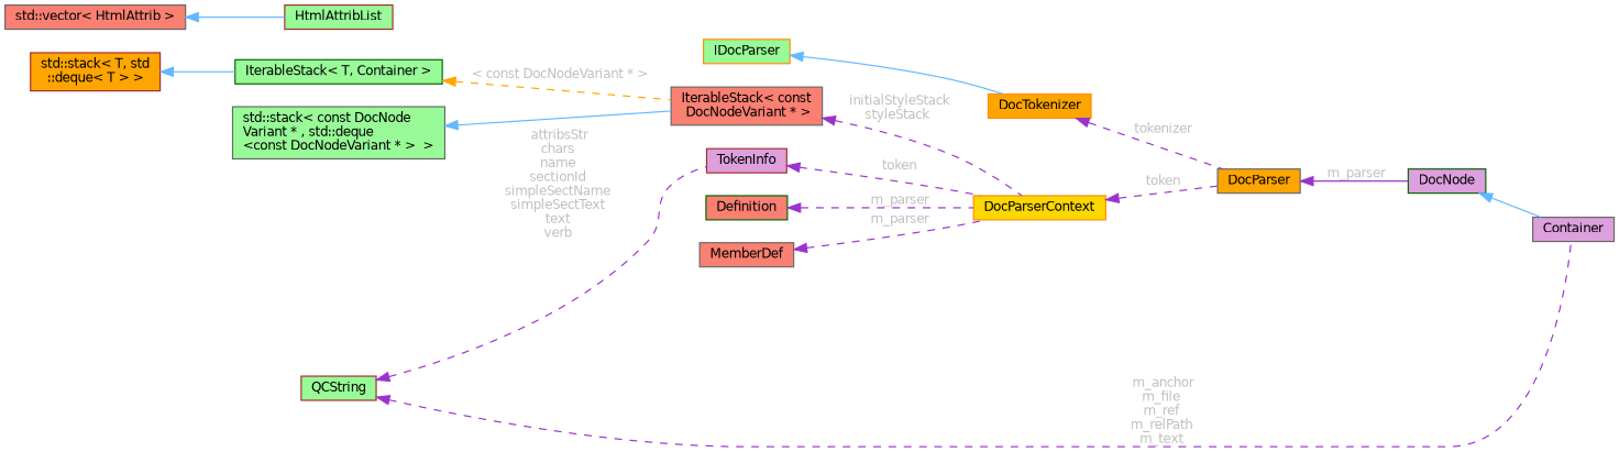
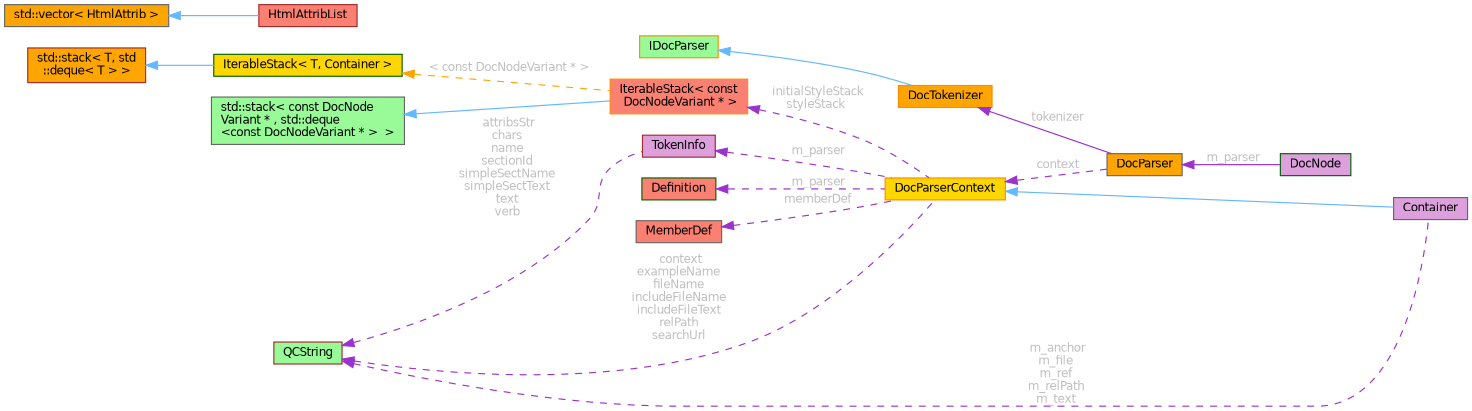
  digraph {
    rankdir=LR
    node [color=gray40 fillcolor=palegreen fontname=Helvetica fontsize=10 shape=box style=filled]
    edge [color=darkorchid3 dir=back fontname=Helvetica fontsize=10 labelfontname=Helvetica labelfontsize=10 style=dashed fontcolor=grey]
    n1 [fillcolor=plum fontcolor=black height=0.2 label=Container width=0.4]
    n2 [color=darkgreen fillcolor=plum height=0.2 label=DocNode width=0.4]
    n3 [fillcolor=orange height=0.2 label=DocParser width=0.4]
    n4 [color=darkorange height=0.2 label=IDocParser width=0.4]
    n5 [color=darkorange fillcolor=orange height=0.2 label=DocTokenizer width=0.4]
    n6 [color=darkorange fillcolor=gold height=0.2 label=DocParserContext width=0.4]
    n7 [color=darkgreen fillcolor=salmon height=0.2 label=Definition width=0.4]
    n8 [fillcolor=salmon height=0.2 label=MemberDef width=0.4]
    n9 [color=brown height=0.2 label=QCString width=0.4]
    n10 [color=brown fillcolor=plum height=0.2 label=TokenInfo width=0.4]
-   n11 [fillcolor=salmon height=0.2 label="IterableStack\< const\l DocNodeVariant * \>" width=0.4]
+   n11 [color=darkorange fillcolor=salmon height=0.2 label="IterableStack\< const\l DocNodeVariant * \>" width=0.4]
    n12 [height=0.2 label="std::stack\< const DocNode\lVariant * , std::deque\l\<const DocNodeVariant * \>  \>" width=0.4]
-   n13 [color=darkgreen height=0.2 label="IterableStack\< T, Container \>" width=0.4]
+   n13 [color=darkgreen fillcolor=gold height=0.2 label="IterableStack\< T, Container \>" width=0.4]
    n14 [color=brown fillcolor=orange height=0.2 label="std::stack\< T, std\l::deque\< T \> \>" width=0.4]
-   n15 [color=brown height=0.2 label=HtmlAttribList width=0.4]
-   n16 [fillcolor=salmon height=0.2 label="std::vector\< HtmlAttrib \>" width=0.4]
-   n2 -> n1 [color=steelblue1 style=solid fontcolor=""]
+   n15 [color=brown fillcolor=salmon height=0.2 label=HtmlAttribList width=0.4]
+   n16 [fillcolor=orange height=0.2 label="std::vector\< HtmlAttrib \>" width=0.4]
+   n6 -> n1 [color=steelblue1 style=solid fontcolor=""]
    n3 -> n2 [label=" m_parser" style=solid]
    n4 -> n5 [color=steelblue1 style=solid fontcolor=""]
-   n5 -> n3 [label=" tokenizer"]
-   n6 -> n3 [label=" token"]
+   n5 -> n3 [label=" tokenizer" style=solid]
+   n6 -> n3 [label=" context"]
    n7 -> n6 [label=" m_parser"]
-   n8 -> n6 [label=" m_parser"]
+   n8 -> n6 [label=" memberDef"]
    n9 -> n1 [label=" m_anchor\nm_file\nm_ref\nm_relPath\nm_text"]
+   n9 -> n6 [label=" context\nexampleName\nfileName\nincludeFileName\nincludeFileText\nrelPath\nsearchUrl"]
    n9 -> n10 [label=" attribsStr\nchars\nname\nsectionId\nsimpleSectName\nsimpleSectText\ntext\nverb"]
-   n10 -> n6 [label=" token"]
+   n10 -> n6 [label=" m_parser"]
    n11 -> n6 [label=" initialStyleStack\nstyleStack"]
    n12 -> n11 [color=steelblue1 style=solid fontcolor=""]
    n13 -> n11 [color=orange label=" \< const DocNodeVariant * \>"]
    n14 -> n13 [color=steelblue1 style=solid fontcolor=""]
    n16 -> n15 [color=steelblue1 style=solid fontcolor=""]
  }
